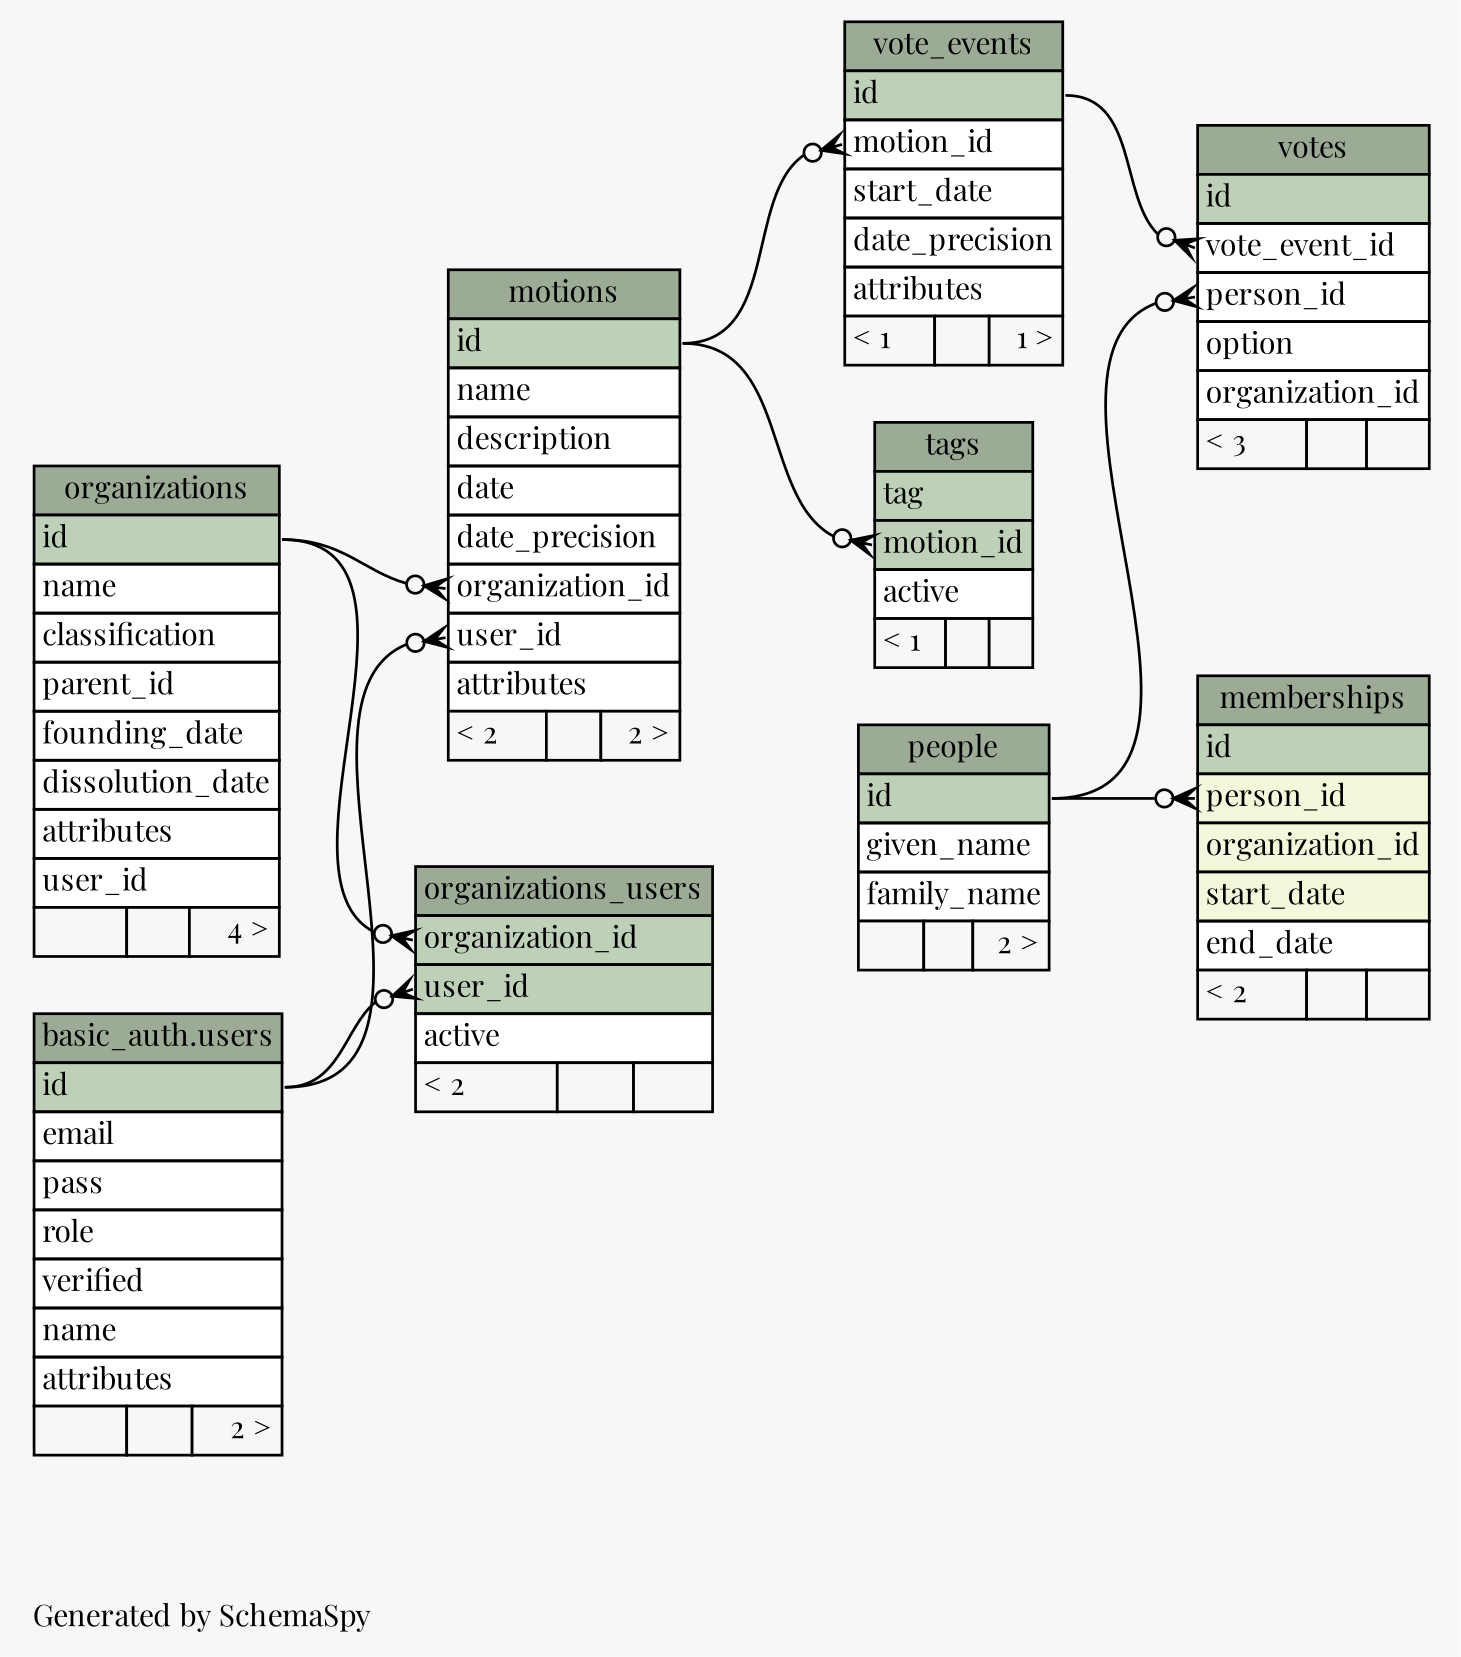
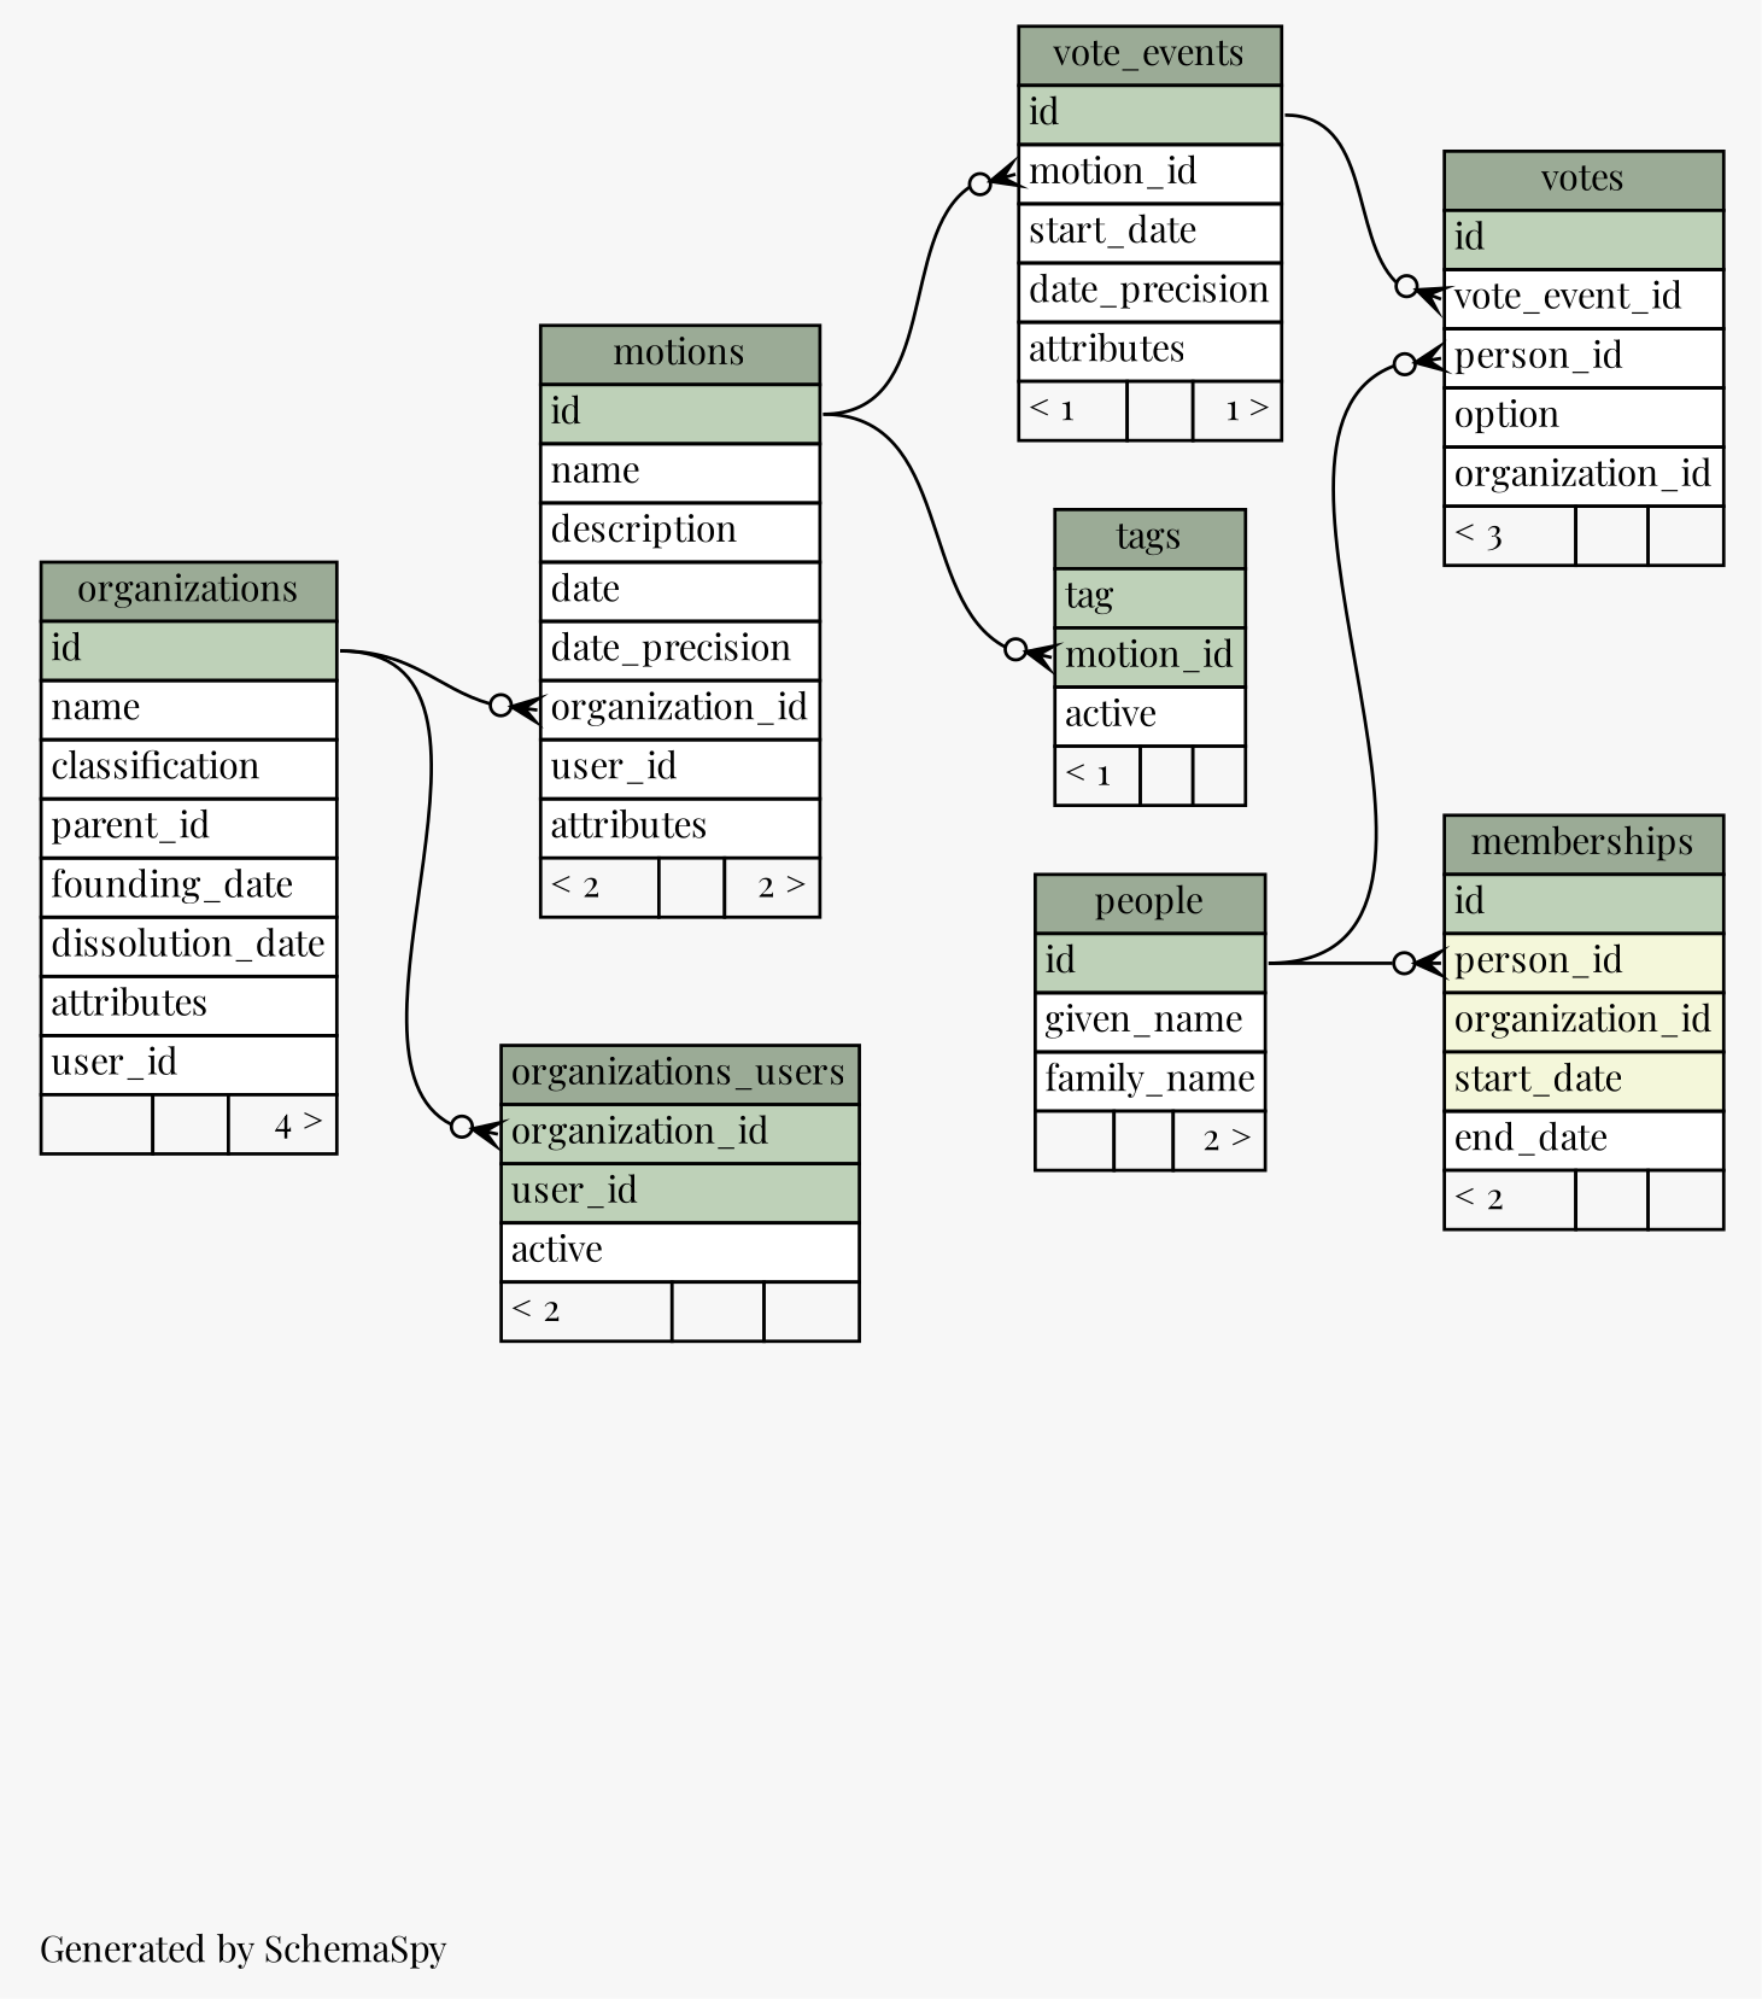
  digraph {
    bgcolor="#f7f7f7"
    fontname="Playfair Display"
    fontsize=11
    label="\nGenerated by SchemaSpy"
    labeljust=l
    nodesep=0.18
    rankdir=RL
    ranksep=0.46
    node [fontname="Playfair Display" fontsize=11 shape=plaintext]
    edge [arrowhead=none arrowsize=0.8 arrowtail=crowodot dir=back fontname="Playfair Display" headport="id:e" tailport="person_id:w"]
    n1 [label=<     <TABLE BORDER="0" CELLBORDER="1" CELLSPACING="0" BGCOLOR="#ffffff">       <TR><TD COLSPAN="3" BGCOLOR="#9bab96" ALIGN="CENTER">memberships</TD></TR>       <TR><TD PORT="id" COLSPAN="3" BGCOLOR="#bed1b8" ALIGN="LEFT">id</TD></TR>       <TR><TD PORT="person_id" COLSPAN="3" BGCOLOR="#f4f7da" ALIGN="LEFT">person_id</TD></TR>       <TR><TD PORT="organization_id" COLSPAN="3" BGCOLOR="#f4f7da" ALIGN="LEFT">organization_id</TD></TR>       <TR><TD PORT="start_date" COLSPAN="3" BGCOLOR="#f4f7da" ALIGN="LEFT">start_date</TD></TR>       <TR><TD PORT="end_date" COLSPAN="3" ALIGN="LEFT">end_date</TD></TR>       <TR><TD ALIGN="LEFT" BGCOLOR="#f7f7f7">&lt; 2</TD><TD ALIGN="RIGHT" BGCOLOR="#f7f7f7">  </TD><TD ALIGN="RIGHT" BGCOLOR="#f7f7f7">  </TD></TR>     </TABLE>>]
    n2 [label=<     <TABLE BORDER="0" CELLBORDER="1" CELLSPACING="0" BGCOLOR="#ffffff">       <TR><TD COLSPAN="3" BGCOLOR="#9bab96" ALIGN="CENTER">people</TD></TR>       <TR><TD PORT="id" COLSPAN="3" BGCOLOR="#bed1b8" ALIGN="LEFT">id</TD></TR>       <TR><TD PORT="given_name" COLSPAN="3" ALIGN="LEFT">given_name</TD></TR>       <TR><TD PORT="family_name" COLSPAN="3" ALIGN="LEFT">family_name</TD></TR>       <TR><TD ALIGN="LEFT" BGCOLOR="#f7f7f7">  </TD><TD ALIGN="RIGHT" BGCOLOR="#f7f7f7">  </TD><TD ALIGN="RIGHT" BGCOLOR="#f7f7f7">2 &gt;</TD></TR>     </TABLE>>]
    n3 [label=<     <TABLE BORDER="0" CELLBORDER="1" CELLSPACING="0" BGCOLOR="#ffffff">       <TR><TD COLSPAN="3" BGCOLOR="#9bab96" ALIGN="CENTER">organizations</TD></TR>       <TR><TD PORT="id" COLSPAN="3" BGCOLOR="#bed1b8" ALIGN="LEFT">id</TD></TR>       <TR><TD PORT="name" COLSPAN="3" ALIGN="LEFT">name</TD></TR>       <TR><TD PORT="classification" COLSPAN="3" ALIGN="LEFT">classification</TD></TR>       <TR><TD PORT="parent_id" COLSPAN="3" ALIGN="LEFT">parent_id</TD></TR>       <TR><TD PORT="founding_date" COLSPAN="3" ALIGN="LEFT">founding_date</TD></TR>       <TR><TD PORT="dissolution_date" COLSPAN="3" ALIGN="LEFT">dissolution_date</TD></TR>       <TR><TD PORT="attributes" COLSPAN="3" ALIGN="LEFT">attributes</TD></TR>       <TR><TD PORT="user_id" COLSPAN="3" ALIGN="LEFT">user_id</TD></TR>       <TR><TD ALIGN="LEFT" BGCOLOR="#f7f7f7">  </TD><TD ALIGN="RIGHT" BGCOLOR="#f7f7f7">  </TD><TD ALIGN="RIGHT" BGCOLOR="#f7f7f7">4 &gt;</TD></TR>     </TABLE>>]
    n4 [label=<     <TABLE BORDER="0" CELLBORDER="1" CELLSPACING="0" BGCOLOR="#ffffff">       <TR><TD COLSPAN="3" BGCOLOR="#9bab96" ALIGN="CENTER">motions</TD></TR>       <TR><TD PORT="id" COLSPAN="3" BGCOLOR="#bed1b8" ALIGN="LEFT">id</TD></TR>       <TR><TD PORT="name" COLSPAN="3" ALIGN="LEFT">name</TD></TR>       <TR><TD PORT="description" COLSPAN="3" ALIGN="LEFT">description</TD></TR>       <TR><TD PORT="date" COLSPAN="3" ALIGN="LEFT">date</TD></TR>       <TR><TD PORT="date_precision" COLSPAN="3" ALIGN="LEFT">date_precision</TD></TR>       <TR><TD PORT="organization_id" COLSPAN="3" ALIGN="LEFT">organization_id</TD></TR>       <TR><TD PORT="user_id" COLSPAN="3" ALIGN="LEFT">user_id</TD></TR>       <TR><TD PORT="attributes" COLSPAN="3" ALIGN="LEFT">attributes</TD></TR>       <TR><TD ALIGN="LEFT" BGCOLOR="#f7f7f7">&lt; 2</TD><TD ALIGN="RIGHT" BGCOLOR="#f7f7f7">  </TD><TD ALIGN="RIGHT" BGCOLOR="#f7f7f7">2 &gt;</TD></TR>     </TABLE>>]
-   n5 [label=<     <TABLE BORDER="0" CELLBORDER="1" CELLSPACING="0" BGCOLOR="#ffffff">       <TR><TD COLSPAN="3" BGCOLOR="#9bab96" ALIGN="CENTER">basic_auth.users</TD></TR>       <TR><TD PORT="id" COLSPAN="3" BGCOLOR="#bed1b8" ALIGN="LEFT">id</TD></TR>       <TR><TD PORT="email" COLSPAN="3" ALIGN="LEFT">email</TD></TR>       <TR><TD PORT="pass" COLSPAN="3" ALIGN="LEFT">pass</TD></TR>       <TR><TD PORT="role" COLSPAN="3" ALIGN="LEFT">role</TD></TR>       <TR><TD PORT="verified" COLSPAN="3" ALIGN="LEFT">verified</TD></TR>       <TR><TD PORT="name" COLSPAN="3" ALIGN="LEFT">name</TD></TR>       <TR><TD PORT="attributes" COLSPAN="3" ALIGN="LEFT">attributes</TD></TR>       <TR><TD ALIGN="LEFT" BGCOLOR="#f7f7f7">  </TD><TD ALIGN="RIGHT" BGCOLOR="#f7f7f7">  </TD><TD ALIGN="RIGHT" BGCOLOR="#f7f7f7">2 &gt;</TD></TR>     </TABLE>>]
    n6 [label=<     <TABLE BORDER="0" CELLBORDER="1" CELLSPACING="0" BGCOLOR="#ffffff">       <TR><TD COLSPAN="3" BGCOLOR="#9bab96" ALIGN="CENTER">organizations_users</TD></TR>       <TR><TD PORT="organization_id" COLSPAN="3" BGCOLOR="#bed1b8" ALIGN="LEFT">organization_id</TD></TR>       <TR><TD PORT="user_id" COLSPAN="3" BGCOLOR="#bed1b8" ALIGN="LEFT">user_id</TD></TR>       <TR><TD PORT="active" COLSPAN="3" ALIGN="LEFT">active</TD></TR>       <TR><TD ALIGN="LEFT" BGCOLOR="#f7f7f7">&lt; 2</TD><TD ALIGN="RIGHT" BGCOLOR="#f7f7f7">  </TD><TD ALIGN="RIGHT" BGCOLOR="#f7f7f7">  </TD></TR>     </TABLE>>]
    n7 [label=<     <TABLE BORDER="0" CELLBORDER="1" CELLSPACING="0" BGCOLOR="#ffffff">       <TR><TD COLSPAN="3" BGCOLOR="#9bab96" ALIGN="CENTER">tags</TD></TR>       <TR><TD PORT="tag" COLSPAN="3" BGCOLOR="#bed1b8" ALIGN="LEFT">tag</TD></TR>       <TR><TD PORT="motion_id" COLSPAN="3" BGCOLOR="#bed1b8" ALIGN="LEFT">motion_id</TD></TR>       <TR><TD PORT="active" COLSPAN="3" ALIGN="LEFT">active</TD></TR>       <TR><TD ALIGN="LEFT" BGCOLOR="#f7f7f7">&lt; 1</TD><TD ALIGN="RIGHT" BGCOLOR="#f7f7f7">  </TD><TD ALIGN="RIGHT" BGCOLOR="#f7f7f7">  </TD></TR>     </TABLE>>]
    n8 [label=<     <TABLE BORDER="0" CELLBORDER="1" CELLSPACING="0" BGCOLOR="#ffffff">       <TR><TD COLSPAN="3" BGCOLOR="#9bab96" ALIGN="CENTER">vote_events</TD></TR>       <TR><TD PORT="id" COLSPAN="3" BGCOLOR="#bed1b8" ALIGN="LEFT">id</TD></TR>       <TR><TD PORT="motion_id" COLSPAN="3" ALIGN="LEFT">motion_id</TD></TR>       <TR><TD PORT="start_date" COLSPAN="3" ALIGN="LEFT">start_date</TD></TR>       <TR><TD PORT="date_precision" COLSPAN="3" ALIGN="LEFT">date_precision</TD></TR>       <TR><TD PORT="attributes" COLSPAN="3" ALIGN="LEFT">attributes</TD></TR>       <TR><TD ALIGN="LEFT" BGCOLOR="#f7f7f7">&lt; 1</TD><TD ALIGN="RIGHT" BGCOLOR="#f7f7f7">  </TD><TD ALIGN="RIGHT" BGCOLOR="#f7f7f7">1 &gt;</TD></TR>     </TABLE>>]
    n9 [label=<     <TABLE BORDER="0" CELLBORDER="1" CELLSPACING="0" BGCOLOR="#ffffff">       <TR><TD COLSPAN="3" BGCOLOR="#9bab96" ALIGN="CENTER">votes</TD></TR>       <TR><TD PORT="id" COLSPAN="3" BGCOLOR="#bed1b8" ALIGN="LEFT">id</TD></TR>       <TR><TD PORT="vote_event_id" COLSPAN="3" ALIGN="LEFT">vote_event_id</TD></TR>       <TR><TD PORT="person_id" COLSPAN="3" ALIGN="LEFT">person_id</TD></TR>       <TR><TD PORT="option" COLSPAN="3" ALIGN="LEFT">option</TD></TR>       <TR><TD PORT="organization_id" COLSPAN="3" ALIGN="LEFT">organization_id</TD></TR>       <TR><TD ALIGN="LEFT" BGCOLOR="#f7f7f7">&lt; 3</TD><TD ALIGN="RIGHT" BGCOLOR="#f7f7f7">  </TD><TD ALIGN="RIGHT" BGCOLOR="#f7f7f7">  </TD></TR>     </TABLE>>]
    n1 -> n2
    n4 -> n3 [tailport="organization_id:w"]
-   n4 -> n5 [tailport="user_id:w"]
    n6 -> n3 [tailport="organization_id:w"]
-   n6 -> n5 [tailport="user_id:w"]
    n7 -> n4 [tailport="motion_id:w"]
    n8 -> n4 [tailport="motion_id:w"]
    n9 -> n2
    n9 -> n8 [tailport="vote_event_id:w"]
  }
